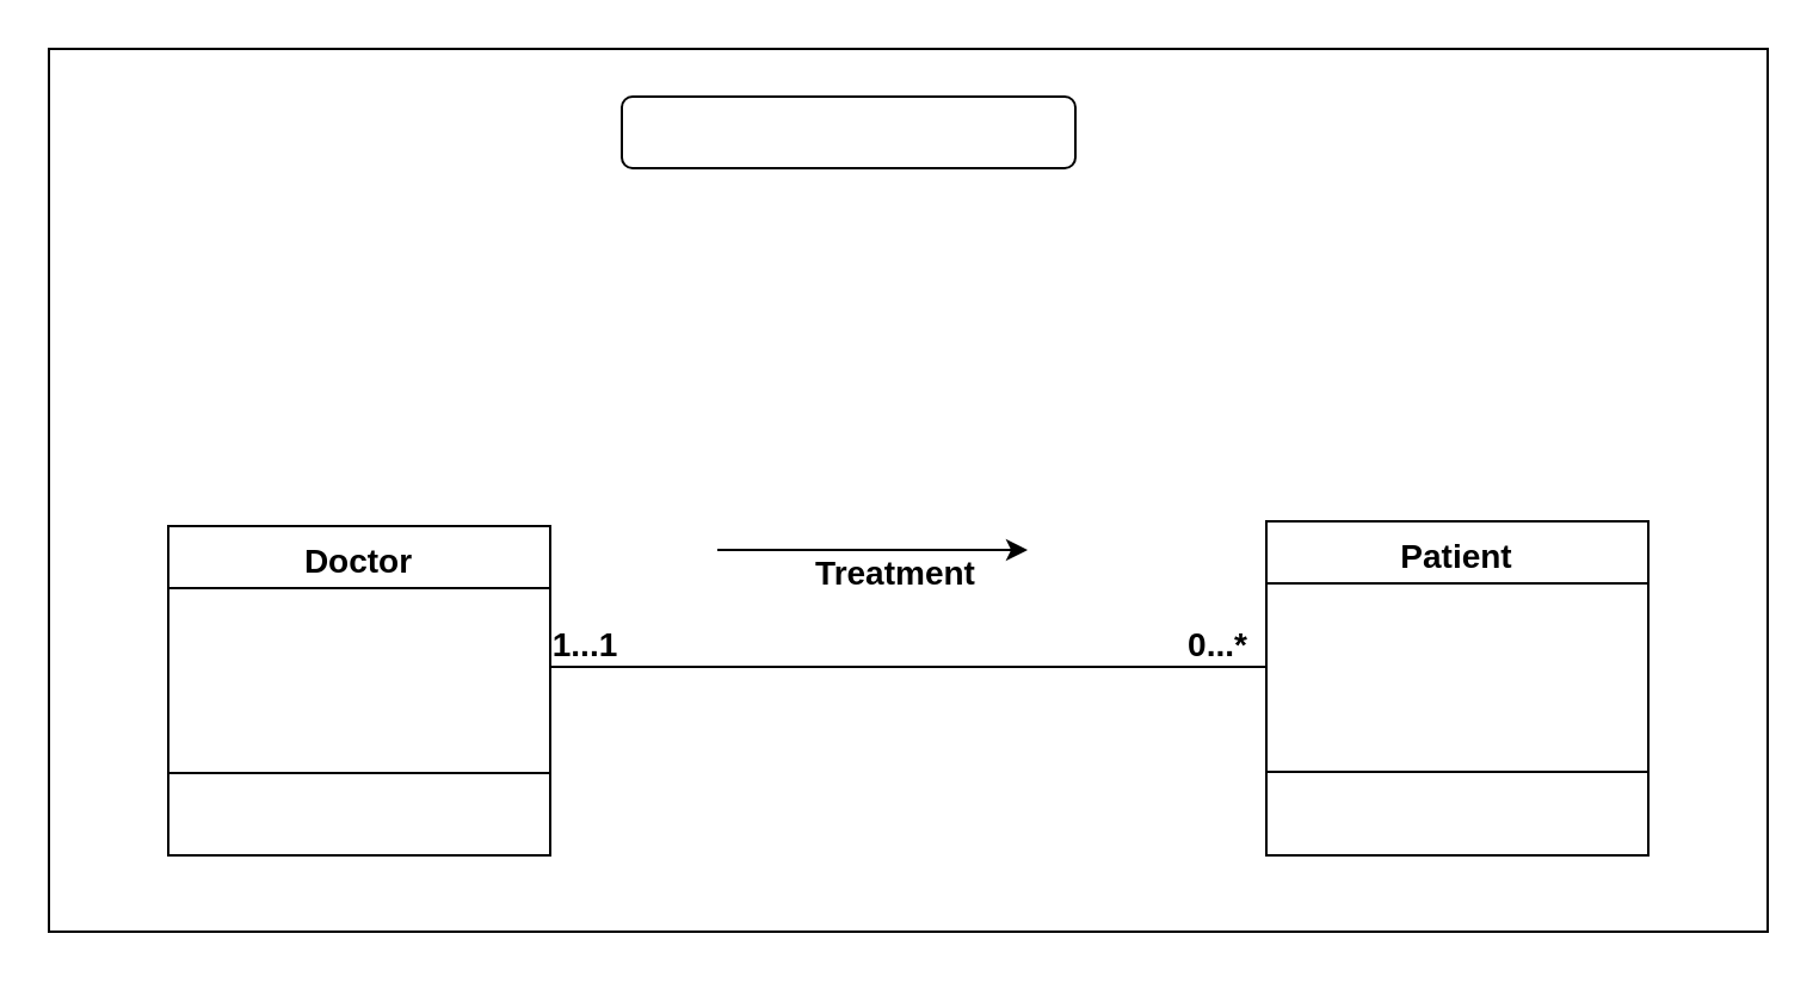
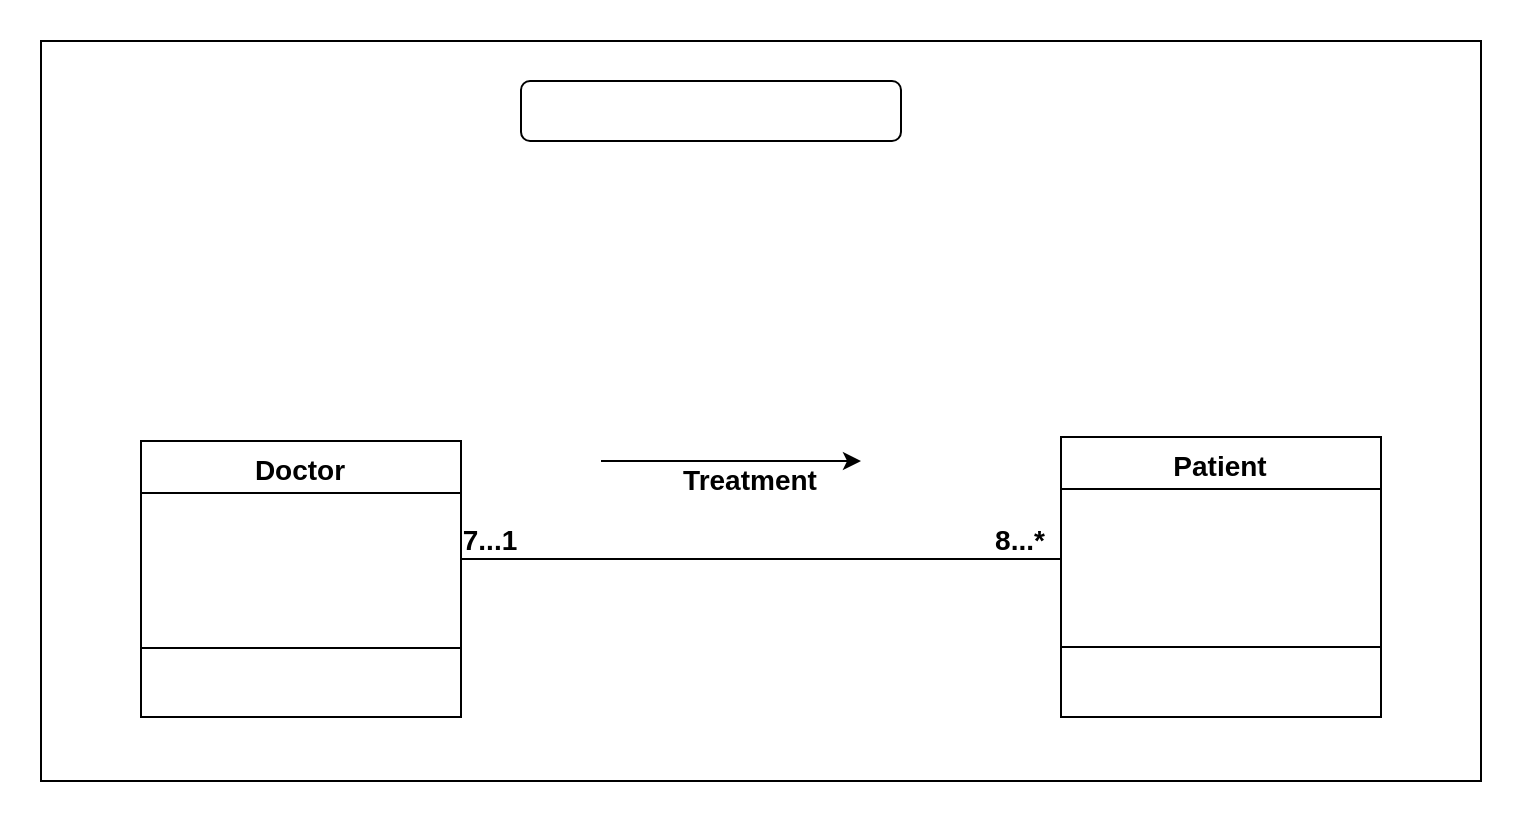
  <mxCell id="0" />
  <mxCell id="1" parent="0" />
  <mxCell id="2" value="" style="rounded=0;whiteSpace=wrap;html=1;" parent="1" vertex="1"><mxGeometry x="20" y="20" width="720" height="370" as="geometry" /></mxCell>
  <mxCell id="3" value="Doctor" style="swimlane;fontStyle=1;align=center;verticalAlign=top;childLayout=stackLayout;horizontal=1;startSize=26;horizontalStack=0;resizeParent=1;resizeLast=0;collapsible=1;marginBottom=0;rounded=0;shadow=0;strokeWidth=1;fontSize=14;" parent="1" vertex="1"><mxGeometry x="70" y="220" width="160" height="138" as="geometry"><mxRectangle x="230" y="140" width="160" height="26" as="alternateBounds" /></mxGeometry></mxCell>
  <mxCell id="4" value="" style="endArrow=none;shadow=0;strokeWidth=1;rounded=0;endFill=0;edgeStyle=elbowEdgeStyle;elbow=vertical;" parent="1" source="3" edge="1"><mxGeometry x="0.5" y="41" relative="1" as="geometry"><mxPoint x="370" y="292" as="sourcePoint" /><mxPoint x="530" y="279" as="targetPoint" /><mxPoint x="-40" y="32" as="offset" /></mxGeometry></mxCell>
  <mxCell id="5" value="Patient" style="swimlane;fontStyle=1;align=center;verticalAlign=top;childLayout=stackLayout;horizontal=1;startSize=26;horizontalStack=0;resizeParent=1;resizeLast=0;collapsible=1;marginBottom=0;rounded=0;shadow=0;strokeWidth=1;fontSize=14;" parent="1" vertex="1"><mxGeometry x="530" y="218" width="160" height="140" as="geometry"><mxRectangle x="130" y="380" width="160" height="26" as="alternateBounds" /></mxGeometry></mxCell>
  <mxCell id="6" value="" style="endArrow=none;html=1;exitX=0;exitY=0.75;exitDx=0;exitDy=0;entryX=1;entryY=0.75;entryDx=0;entryDy=0;" parent="1" source="5" target="5" edge="1"><mxGeometry width="50" height="50" relative="1" as="geometry"><mxPoint x="590" y="340" as="sourcePoint" /><mxPoint x="640" y="290" as="targetPoint" /></mxGeometry></mxCell>
  <mxCell id="7" value="" style="endArrow=none;html=1;exitX=0;exitY=0.75;exitDx=0;exitDy=0;entryX=1;entryY=0.75;entryDx=0;entryDy=0;" parent="1" source="3" target="3" edge="1"><mxGeometry width="50" height="50" relative="1" as="geometry"><mxPoint x="100" y="360" as="sourcePoint" /><mxPoint x="150" y="310" as="targetPoint" /></mxGeometry></mxCell>
- <mxCell id="8" value="&lt;font style=&quot;font-size: 14px&quot;&gt;1...1&lt;/font&gt;" style="text;html=1;strokeColor=none;fillColor=none;align=center;verticalAlign=middle;whiteSpace=wrap;rounded=0;fontStyle=1" parent="1" vertex="1"><mxGeometry x="220" y="260" width="50" height="20" as="geometry" /></mxCell>
- <mxCell id="9" value="&lt;font style=&quot;font-size: 14px&quot;&gt;0...*&lt;/font&gt;" style="text;html=1;strokeColor=none;fillColor=none;align=center;verticalAlign=middle;whiteSpace=wrap;rounded=0;fontStyle=1" parent="1" vertex="1"><mxGeometry x="490" y="260" width="40" height="20" as="geometry" /></mxCell>
+ <mxCell id="8" value="&lt;font style=&quot;font-size: 14px&quot;&gt;7...1&lt;/font&gt;" style="text;html=1;strokeColor=none;fillColor=none;align=center;verticalAlign=middle;whiteSpace=wrap;rounded=0;fontStyle=1" parent="1" vertex="1"><mxGeometry x="220" y="260" width="50" height="20" as="geometry" /></mxCell>
+ <mxCell id="9" value="&lt;font style=&quot;font-size: 14px&quot;&gt;8...*&lt;/font&gt;" style="text;html=1;strokeColor=none;fillColor=none;align=center;verticalAlign=middle;whiteSpace=wrap;rounded=0;fontStyle=1" parent="1" vertex="1"><mxGeometry x="490" y="260" width="40" height="20" as="geometry" /></mxCell>
  <mxCell id="10" value="" style="endArrow=classic;html=1;" parent="1" edge="1"><mxGeometry width="50" height="50" relative="1" as="geometry"><mxPoint x="300" y="230" as="sourcePoint" /><mxPoint x="430" y="230" as="targetPoint" /></mxGeometry></mxCell>
  <mxCell id="11" value="&lt;b&gt;&lt;font style=&quot;font-size: 14px&quot;&gt;Treatment&lt;/font&gt;&lt;/b&gt;" style="text;html=1;strokeColor=none;fillColor=none;align=center;verticalAlign=middle;whiteSpace=wrap;rounded=0;" parent="1" vertex="1"><mxGeometry x="355" y="230" width="40" height="20" as="geometry" /></mxCell>
  <mxCell id="12" value="" style="rounded=1;whiteSpace=wrap;html=1;" parent="1" vertex="1"><mxGeometry x="260" y="40" width="190" height="30" as="geometry" /></mxCell>
